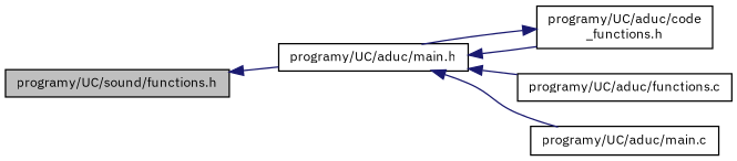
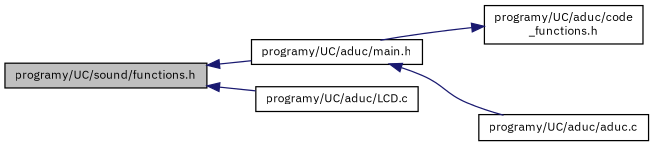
  digraph {
    fontname="IBM Plex Sans"
    rankdir=LR
    node [color=black fillcolor=white fontname="IBM Plex Sans" fontsize=10 shape=record style=filled]
    edge [color=midnightblue dir=back fontname="IBM Plex Sans" fontsize=10 labelfontname=Helvetica labelfontsize=10 style=solid]
    n1 [fillcolor=grey75 fontcolor=black height=0.2 label="programy/UC/sound/functions.h" width=0.4]
    n2 [height=0.2 label="programy/UC/aduc/main.h" width=0.4]
+   n3 [height=0.2 label="programy/UC/aduc/LCD.c" width=0.4]
    n4 [height=0.2 label="programy/UC/aduc/code\l_functions.h" width=0.4]
-   n5 [height=0.2 label="programy/UC/aduc/functions.c" width=0.4]
-   n6 [height=0.2 label="programy/UC/aduc/main.c" width=0.4]
+   n6 [height=0.2 label="programy/UC/aduc/aduc.c" width=0.4]
    n1 -> n2
-   n2 -> n4
-   n2 -> n5
+   n1 -> n3
    n2 -> n6
    n4 -> n2
  }
